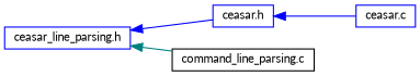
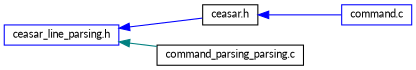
  digraph {
    fontname=Lato
    rankdir=LR
    node [color=black fillcolor=white fontname=Lato fontsize=10 shape=record style=filled]
    edge [color=blue dir=back fontname=Lato fontsize=10 labelfontname=Helvetica labelfontsize=10 style=solid]
-   n1 [color=blue height=0.2 label="ceasar.h" width=0.4]
-   n2 [color=blue height=0.2 label="ceasar.c" width=0.4]
+   n1 [height=0.2 label="ceasar.h" width=0.4]
+   n2 [color=blue height=0.2 label="command.c" width=0.4]
    n3 [color=blue height=0.2 label="ceasar_line_parsing.h" width=0.4]
-   n4 [height=0.2 label="command_line_parsing.c" width=0.4]
+   n4 [height=0.2 label="command_parsing_parsing.c" width=0.4]
    n1 -> n2
    n3 -> n1
    n3 -> n4 [color=teal]
  }
